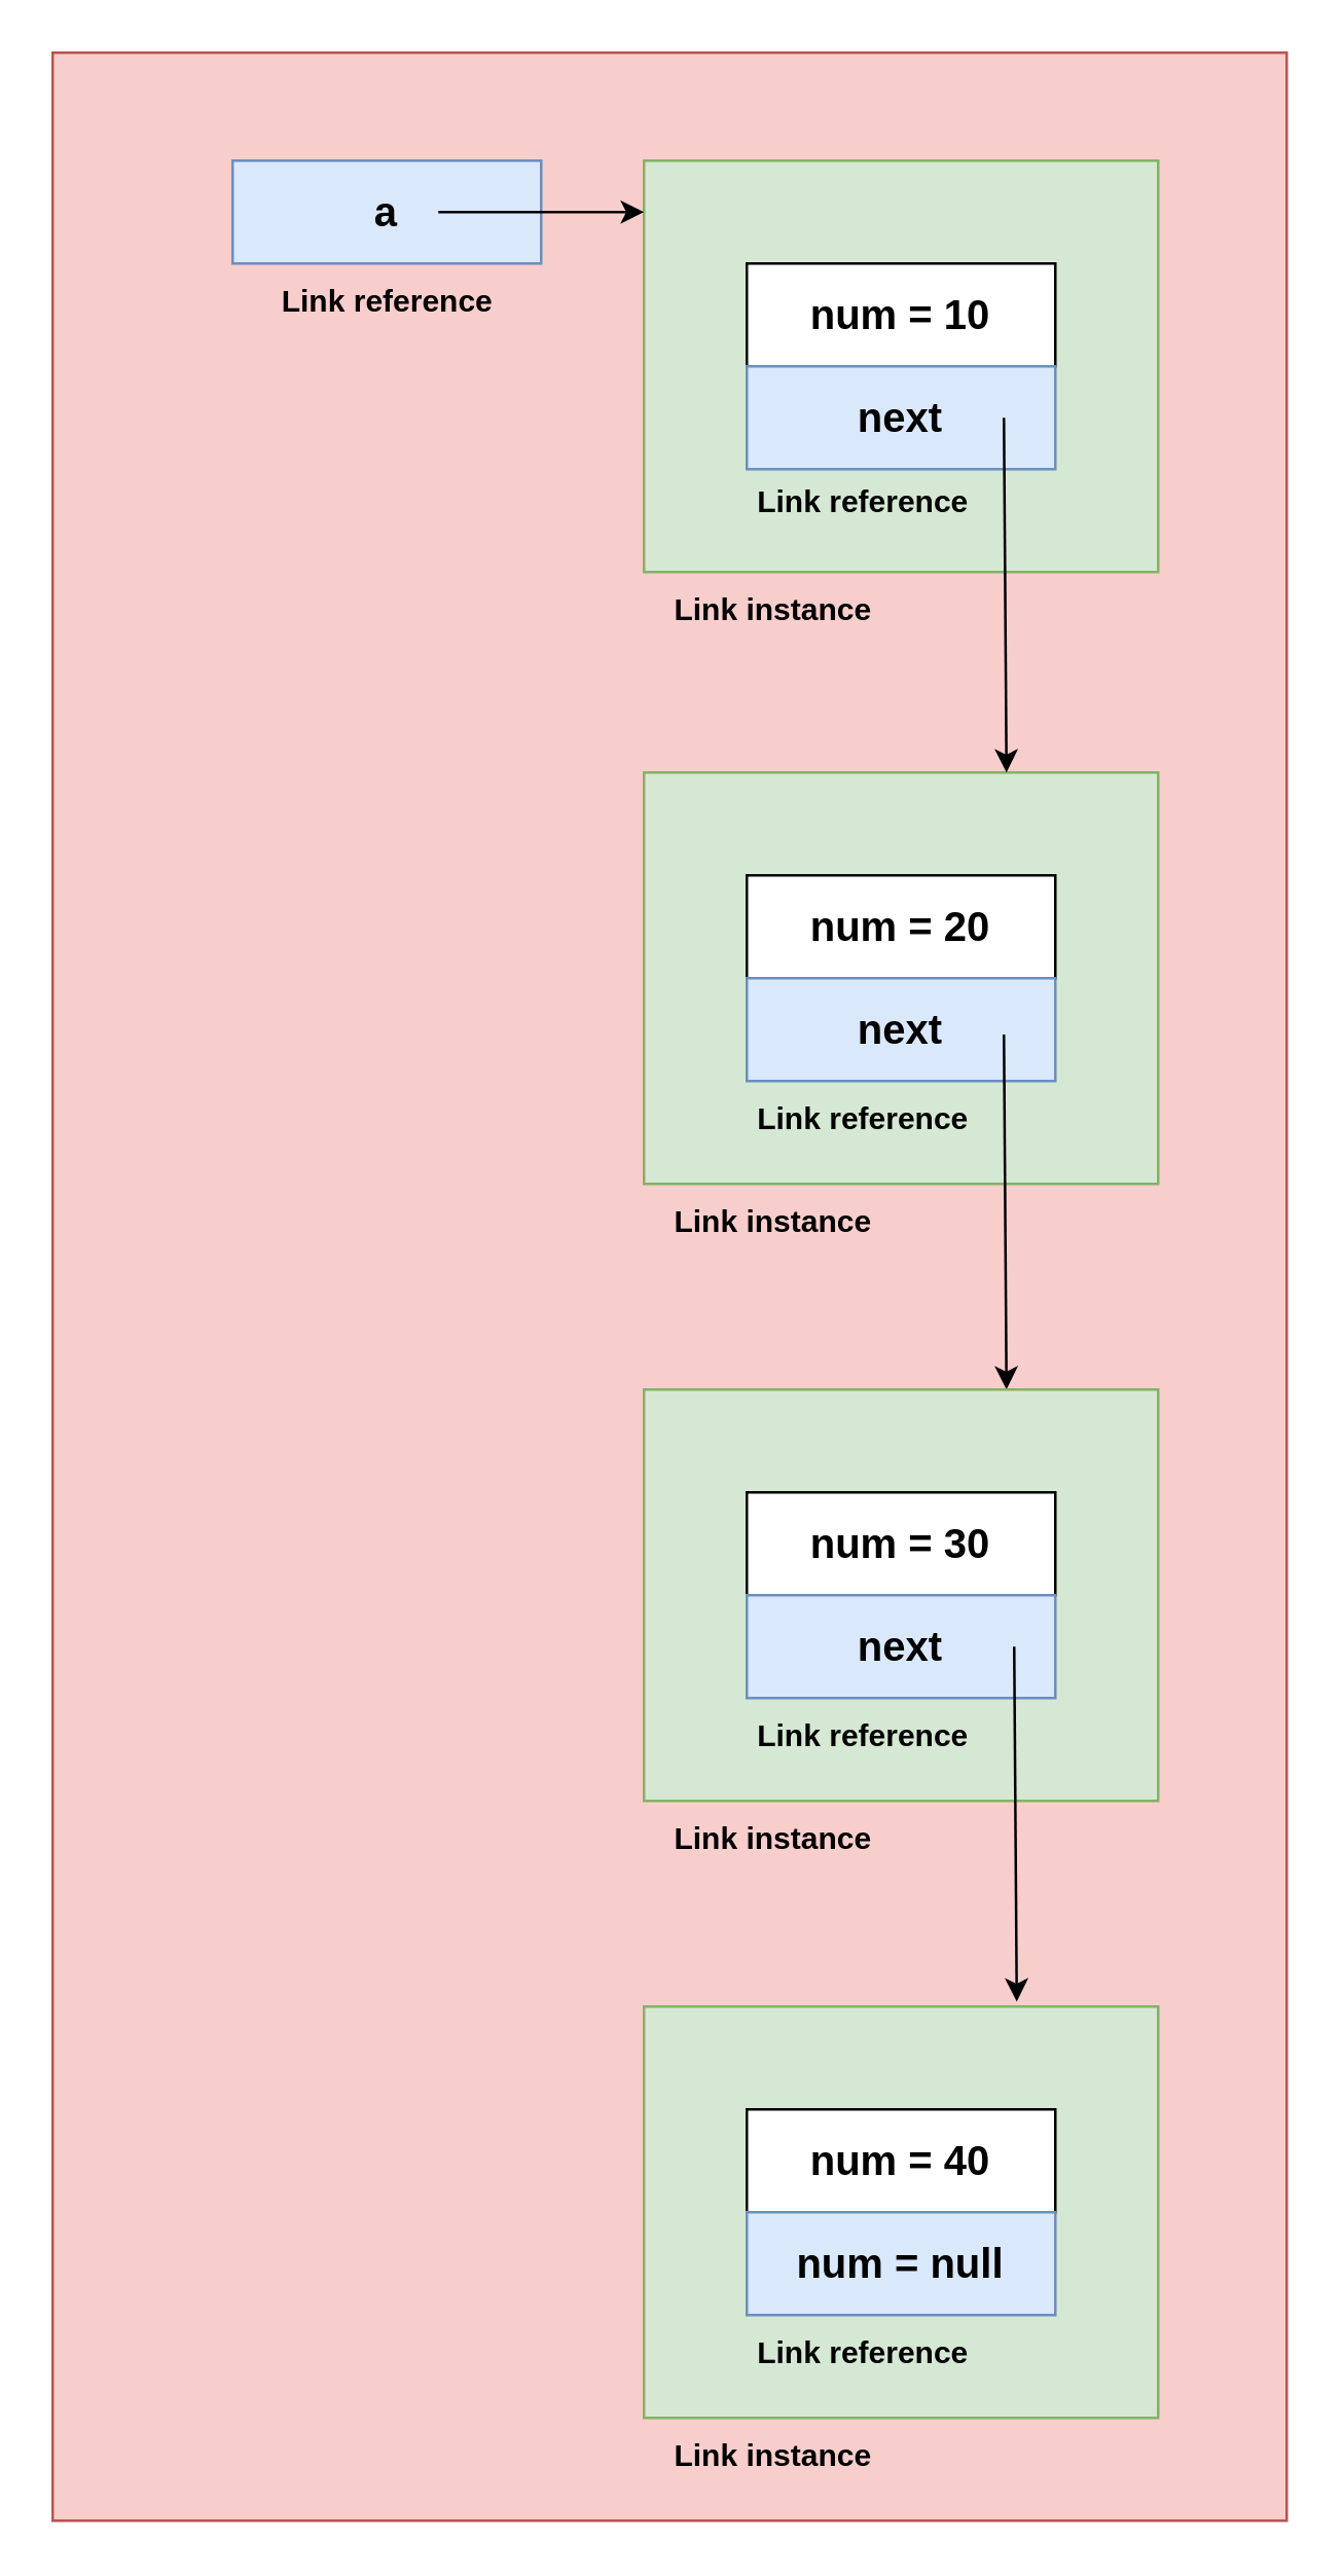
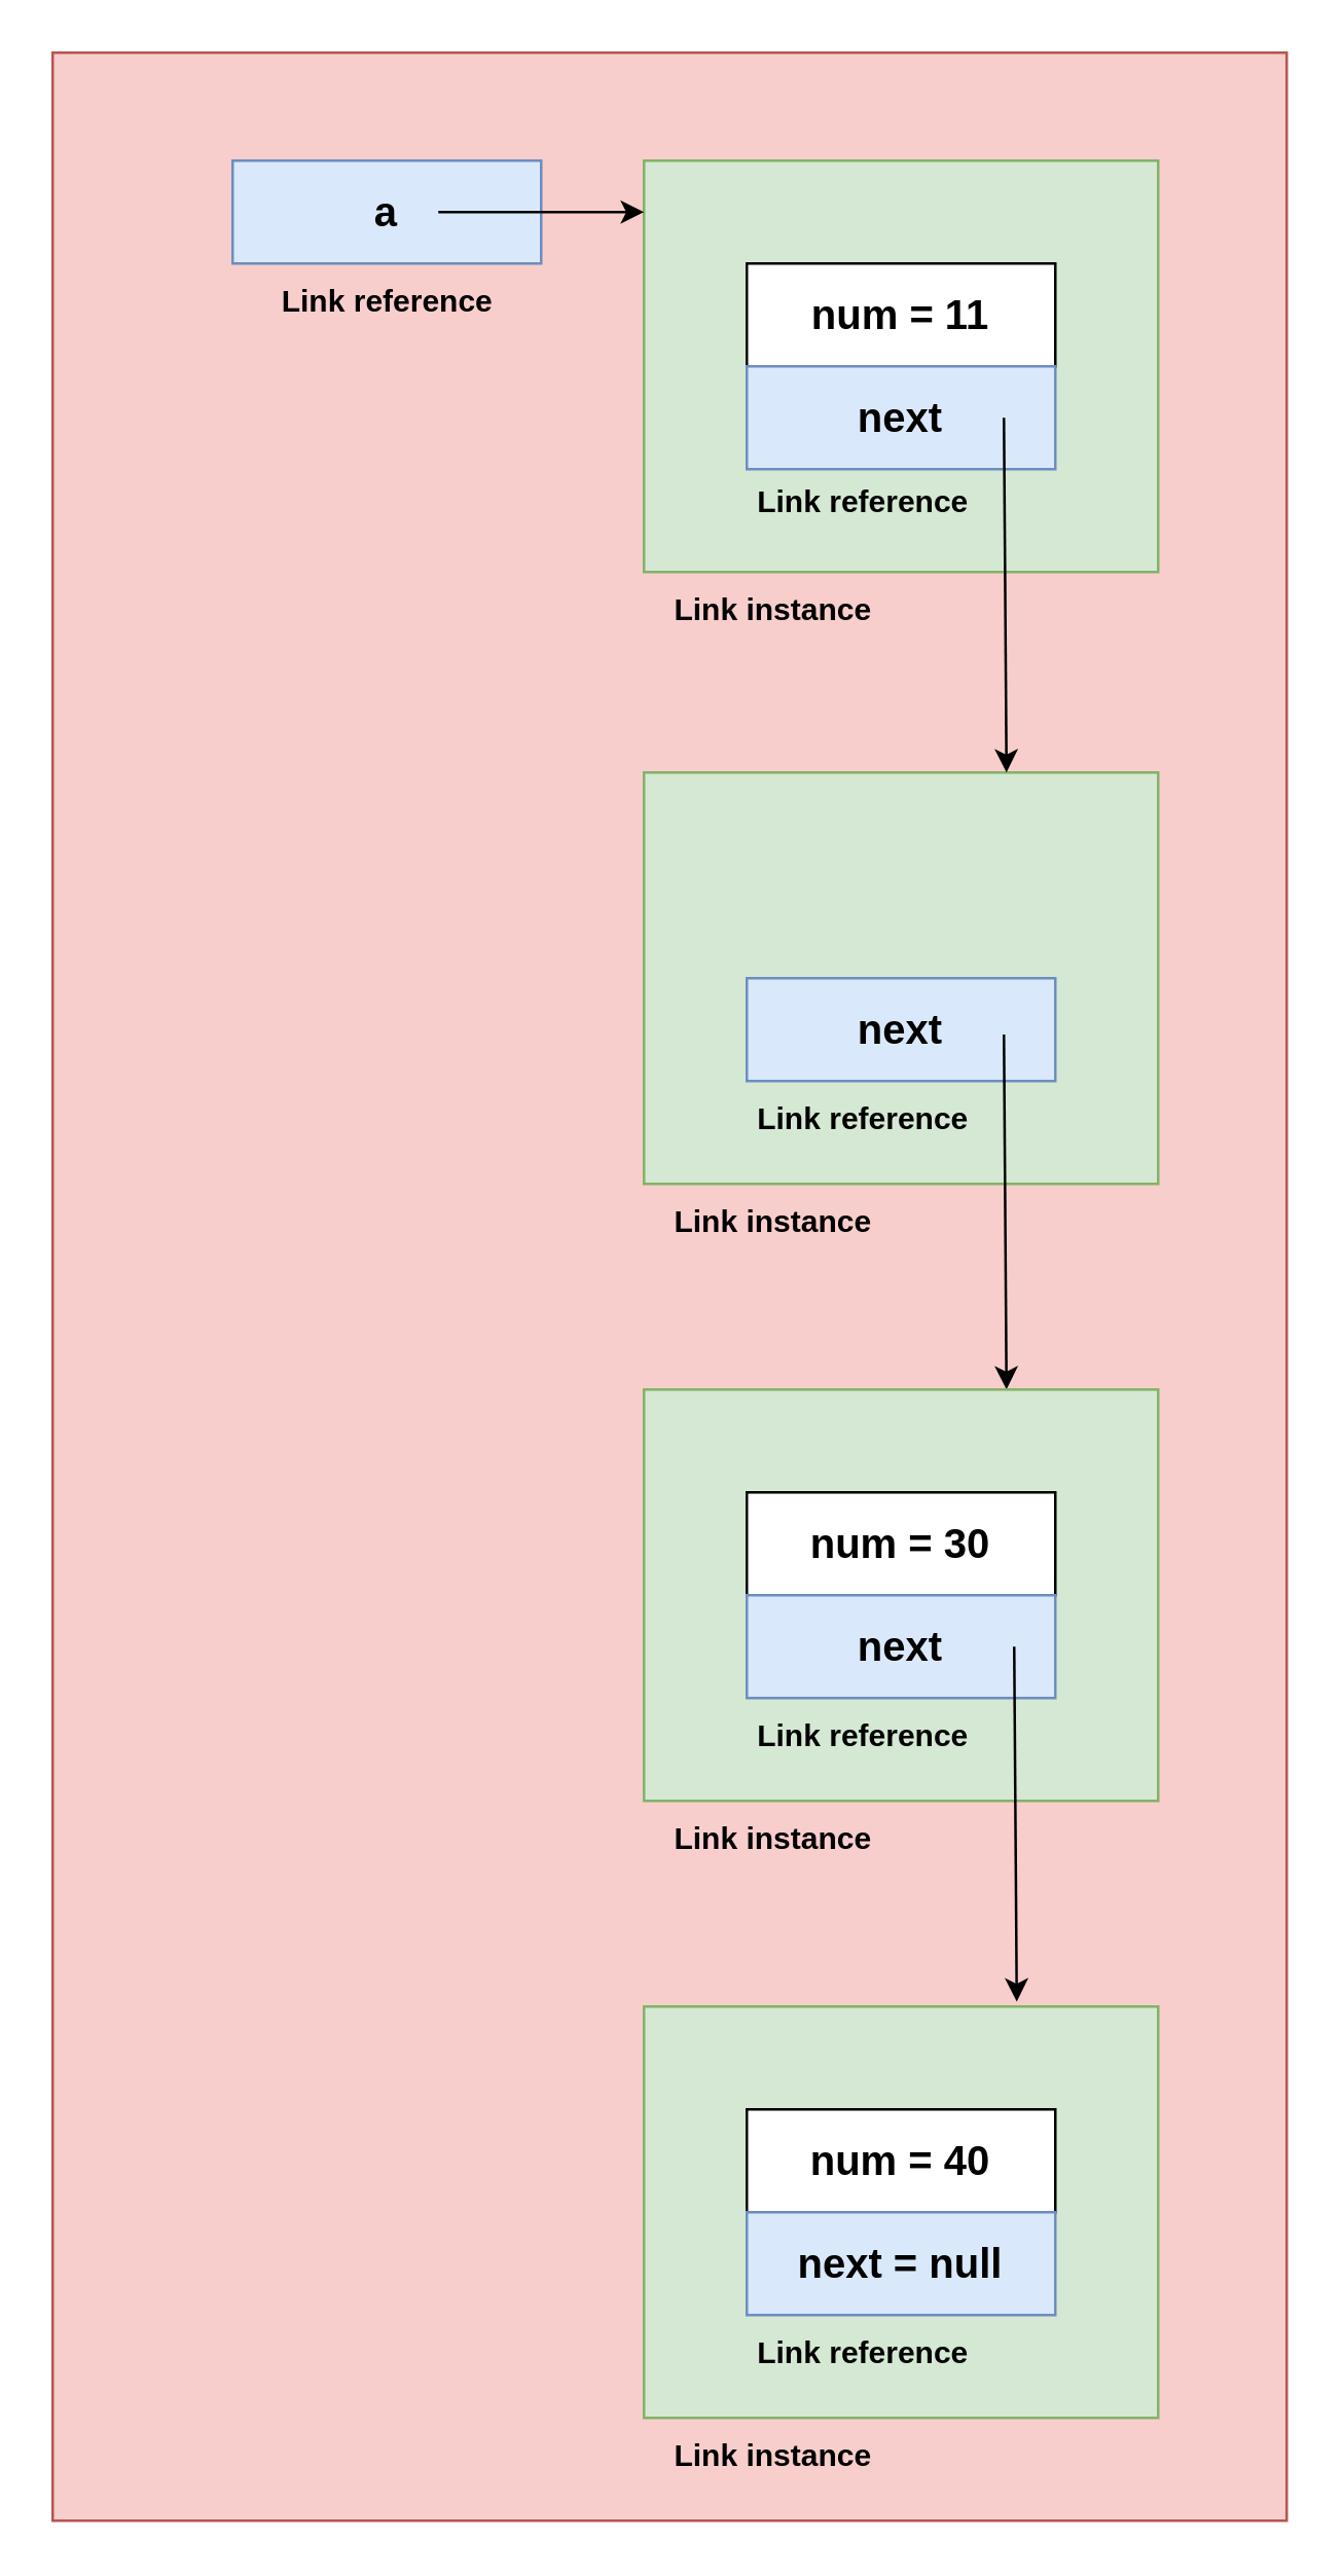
  <mxCell id="0" />
  <mxCell id="1" parent="0" />
  <mxCell id="2" value="" style="rounded=0;whiteSpace=wrap;html=1;fillColor=#f8cecc;strokeColor=#b85450;fontStyle=1" parent="1" vertex="1"><mxGeometry x="20" y="20" width="480" height="960" as="geometry" /></mxCell>
  <mxCell id="3" value="" style="rounded=0;whiteSpace=wrap;html=1;fontSize=16;fillColor=#d5e8d4;strokeColor=#82b366;fontStyle=1" parent="1" vertex="1"><mxGeometry x="250" y="300" width="200" height="160" as="geometry" /></mxCell>
- <mxCell id="4" value="num = 20" style="rounded=0;whiteSpace=wrap;html=1;fontSize=16;fontStyle=1" parent="1" vertex="1"><mxGeometry x="290" y="340" width="120" height="40" as="geometry" /></mxCell>
  <mxCell id="5" value="next" style="rounded=0;whiteSpace=wrap;html=1;fontSize=16;fillColor=#dae8fc;strokeColor=#6c8ebf;fontStyle=1" parent="1" vertex="1"><mxGeometry x="290" y="380" width="120" height="40" as="geometry" /></mxCell>
  <mxCell id="6" value="" style="endArrow=classic;html=1;rounded=0;entryX=0.605;entryY=-0.012;entryDx=0;entryDy=0;entryPerimeter=0;fontSize=16;fontStyle=1" parent="1" edge="1"><mxGeometry width="50" height="50" relative="1" as="geometry"><mxPoint x="390" y="401.92" as="sourcePoint" /><mxPoint x="391" y="540" as="targetPoint" /></mxGeometry></mxCell>
  <mxCell id="7" value="" style="rounded=0;whiteSpace=wrap;html=1;fontSize=16;fillColor=#d5e8d4;strokeColor=#82b366;fontStyle=1" parent="1" vertex="1"><mxGeometry x="250" y="540" width="200" height="160" as="geometry" /></mxCell>
  <mxCell id="8" value="num = 30" style="rounded=0;whiteSpace=wrap;html=1;fontSize=16;fontStyle=1" parent="1" vertex="1"><mxGeometry x="290" y="580" width="120" height="40" as="geometry" /></mxCell>
  <mxCell id="9" value="next" style="rounded=0;whiteSpace=wrap;html=1;fontSize=16;fillColor=#dae8fc;strokeColor=#6c8ebf;fontStyle=1" parent="1" vertex="1"><mxGeometry x="290" y="620" width="120" height="40" as="geometry" /></mxCell>
  <mxCell id="10" value="" style="rounded=0;whiteSpace=wrap;html=1;fontSize=16;fillColor=#d5e8d4;strokeColor=#82b366;fontStyle=1" parent="1" vertex="1"><mxGeometry x="250" y="62" width="200" height="160" as="geometry" /></mxCell>
  <mxCell id="11" value="a" style="rounded=0;whiteSpace=wrap;html=1;fontSize=16;fillColor=#dae8fc;strokeColor=#6c8ebf;fontStyle=1" parent="1" vertex="1"><mxGeometry x="90" y="62" width="120" height="40" as="geometry" /></mxCell>
  <mxCell id="12" value="" style="endArrow=classic;html=1;rounded=0;fontSize=16;fontStyle=1" parent="1" edge="1"><mxGeometry width="50" height="50" relative="1" as="geometry"><mxPoint x="170" y="82" as="sourcePoint" /><mxPoint x="250" y="82" as="targetPoint" /></mxGeometry></mxCell>
- <mxCell id="13" value="num = 10" style="rounded=0;whiteSpace=wrap;html=1;fontSize=16;fontStyle=1" parent="1" vertex="1"><mxGeometry x="290" y="102" width="120" height="40" as="geometry" /></mxCell>
+ <mxCell id="13" value="num = 11" style="rounded=0;whiteSpace=wrap;html=1;fontSize=16;fontStyle=1" parent="1" vertex="1"><mxGeometry x="290" y="102" width="120" height="40" as="geometry" /></mxCell>
  <mxCell id="14" value="next" style="rounded=0;whiteSpace=wrap;html=1;fontSize=16;fillColor=#dae8fc;strokeColor=#6c8ebf;fontStyle=1" parent="1" vertex="1"><mxGeometry x="290" y="142" width="120" height="40" as="geometry" /></mxCell>
  <mxCell id="15" value="" style="endArrow=classic;html=1;rounded=0;entryX=0.605;entryY=-0.012;entryDx=0;entryDy=0;entryPerimeter=0;fontSize=16;fontStyle=1" parent="1" edge="1"><mxGeometry width="50" height="50" relative="1" as="geometry"><mxPoint x="390" y="162" as="sourcePoint" /><mxPoint x="391" y="300" as="targetPoint" /></mxGeometry></mxCell>
  <mxCell id="16" value="Link reference" style="text;html=1;align=center;verticalAlign=middle;resizable=0;points=[];autosize=1;strokeColor=none;fillColor=none;fontStyle=1" parent="1" vertex="1"><mxGeometry x="100" y="102" width="100" height="30" as="geometry" /></mxCell>
  <mxCell id="17" value="Link&amp;nbsp;instance" style="text;html=1;align=center;verticalAlign=middle;resizable=0;points=[];autosize=1;strokeColor=none;fillColor=none;fontStyle=1" parent="1" vertex="1"><mxGeometry x="255" y="222" width="90" height="30" as="geometry" /></mxCell>
  <mxCell id="18" value="Link&amp;nbsp;instance" style="text;html=1;align=center;verticalAlign=middle;resizable=0;points=[];autosize=1;strokeColor=none;fillColor=none;fontStyle=1" parent="1" vertex="1"><mxGeometry x="255" y="460" width="90" height="30" as="geometry" /></mxCell>
  <mxCell id="19" value="Link&amp;nbsp;instance" style="text;html=1;align=center;verticalAlign=middle;resizable=0;points=[];autosize=1;strokeColor=none;fillColor=none;fontStyle=1" parent="1" vertex="1"><mxGeometry x="255" y="700" width="90" height="30" as="geometry" /></mxCell>
  <mxCell id="20" value="Link&amp;nbsp;reference" style="text;html=1;align=center;verticalAlign=middle;resizable=0;points=[];autosize=1;strokeColor=none;fillColor=none;fontStyle=1" parent="1" vertex="1"><mxGeometry x="285" y="180" width="100" height="30" as="geometry" /></mxCell>
  <mxCell id="21" value="Link&amp;nbsp;reference" style="text;html=1;align=center;verticalAlign=middle;resizable=0;points=[];autosize=1;strokeColor=none;fillColor=none;fontStyle=1" parent="1" vertex="1"><mxGeometry x="285" y="420" width="100" height="30" as="geometry" /></mxCell>
  <mxCell id="22" value="Link&amp;nbsp;reference" style="text;html=1;align=center;verticalAlign=middle;resizable=0;points=[];autosize=1;strokeColor=none;fillColor=none;fontStyle=1" parent="1" vertex="1"><mxGeometry x="285" y="660" width="100" height="30" as="geometry" /></mxCell>
  <mxCell id="23" value="" style="endArrow=classic;html=1;rounded=0;entryX=0.605;entryY=-0.012;entryDx=0;entryDy=0;entryPerimeter=0;fontSize=16;fontStyle=1" parent="1" edge="1"><mxGeometry width="50" height="50" relative="1" as="geometry"><mxPoint x="394" y="640" as="sourcePoint" /><mxPoint x="395" y="778.08" as="targetPoint" /></mxGeometry></mxCell>
  <mxCell id="24" value="" style="rounded=0;whiteSpace=wrap;html=1;fontSize=16;fillColor=#d5e8d4;strokeColor=#82b366;fontStyle=1" parent="1" vertex="1"><mxGeometry x="250" y="780" width="200" height="160" as="geometry" /></mxCell>
  <mxCell id="25" value="num = 40" style="rounded=0;whiteSpace=wrap;html=1;fontSize=16;fontStyle=1" parent="1" vertex="1"><mxGeometry x="290" y="820" width="120" height="40" as="geometry" /></mxCell>
- <mxCell id="26" value="num = null" style="rounded=0;whiteSpace=wrap;html=1;fontSize=16;fillColor=#dae8fc;strokeColor=#6c8ebf;fontStyle=1" parent="1" vertex="1"><mxGeometry x="290" y="860" width="120" height="40" as="geometry" /></mxCell>
+ <mxCell id="26" value="next = null" style="rounded=0;whiteSpace=wrap;html=1;fontSize=16;fillColor=#dae8fc;strokeColor=#6c8ebf;fontStyle=1" parent="1" vertex="1"><mxGeometry x="290" y="860" width="120" height="40" as="geometry" /></mxCell>
  <mxCell id="27" value="Link&amp;nbsp;instance" style="text;html=1;align=center;verticalAlign=middle;resizable=0;points=[];autosize=1;strokeColor=none;fillColor=none;fontStyle=1" parent="1" vertex="1"><mxGeometry x="255" y="940" width="90" height="30" as="geometry" /></mxCell>
  <mxCell id="28" value="Link&amp;nbsp;reference" style="text;html=1;align=center;verticalAlign=middle;resizable=0;points=[];autosize=1;strokeColor=none;fillColor=none;fontStyle=1" parent="1" vertex="1"><mxGeometry x="285" y="900" width="100" height="30" as="geometry" /></mxCell>
